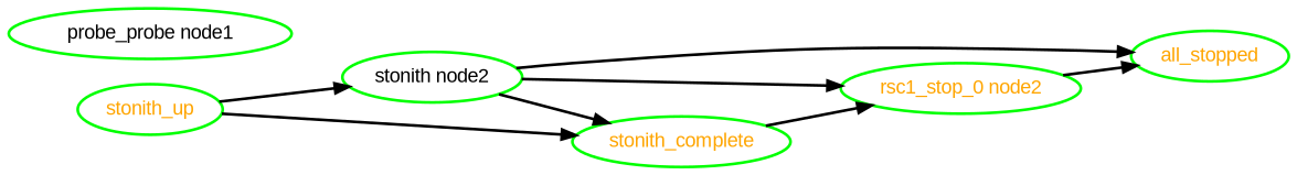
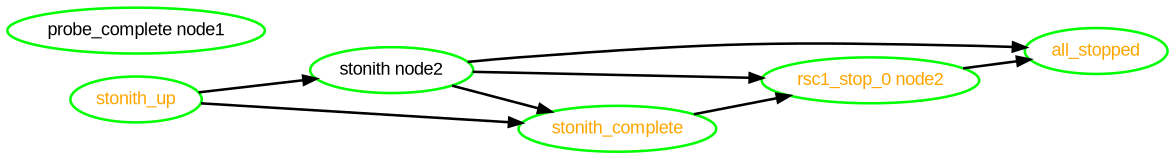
  digraph {
    rankdir=LR
    fontname="Liberation Sans"
    node [color=green fontcolor=orange style=bold fontname="Liberation Sans"]
    edge [style=bold fontname="Liberation Sans"]
    all_stopped
-   "probe_complete node1" [fontcolor=black label="probe_probe node1"]
+   "probe_complete node1" [fontcolor=black]
    "rsc1_stop_0 node2"
    "stonith node2" [fontcolor=black]
    stonith_complete
    stonith_up
    "rsc1_stop_0 node2" -> all_stopped
    "stonith node2" -> all_stopped
    "stonith node2" -> "rsc1_stop_0 node2"
    "stonith node2" -> stonith_complete
    stonith_complete -> "rsc1_stop_0 node2"
    stonith_up -> "stonith node2"
    stonith_up -> stonith_complete
  }
